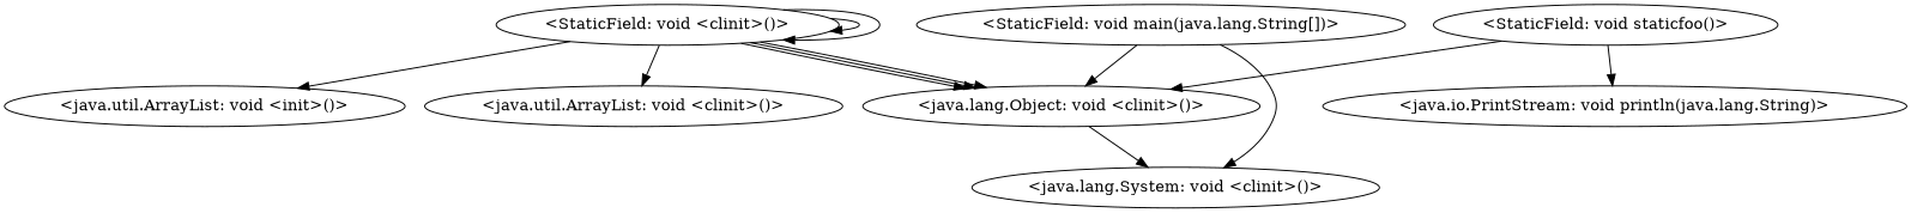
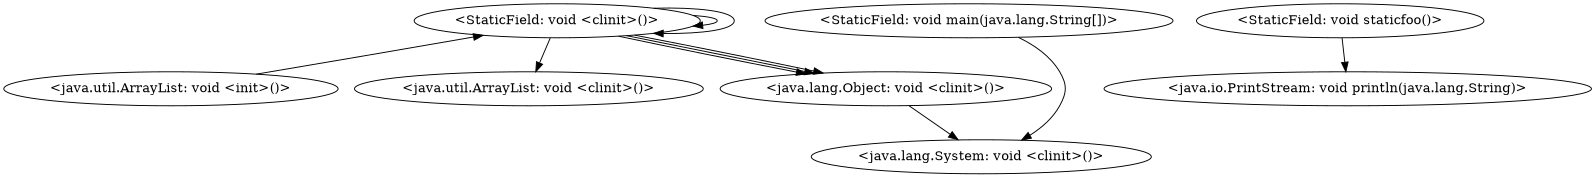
  digraph {
    "<StaticField: void main(java.lang.String[])>"
    "<java.lang.System: void <clinit>()>"
    "<java.lang.Object: void <clinit>()>"
    "<StaticField: void <clinit>()>"
    "<java.util.ArrayList: void <clinit>()>"
    "<java.util.ArrayList: void <init>()>"
    "<StaticField: void staticfoo()>"
    "<java.io.PrintStream: void println(java.lang.String)>"
    "<StaticField: void main(java.lang.String[])>" -> "<java.lang.System: void <clinit>()>"
-   "<StaticField: void main(java.lang.String[])>" -> "<java.lang.Object: void <clinit>()>"
    "<java.lang.Object: void <clinit>()>" -> "<java.lang.System: void <clinit>()>"
    "<StaticField: void <clinit>()>" -> "<java.lang.Object: void <clinit>()>"
    "<StaticField: void <clinit>()>" -> "<java.lang.Object: void <clinit>()>"
    "<StaticField: void <clinit>()>" -> "<java.lang.Object: void <clinit>()>"
    "<StaticField: void <clinit>()>" -> "<StaticField: void <clinit>()>"
    "<StaticField: void <clinit>()>" -> "<StaticField: void <clinit>()>"
    "<StaticField: void <clinit>()>" -> "<java.util.ArrayList: void <clinit>()>"
-   "<StaticField: void <clinit>()>" -> "<java.util.ArrayList: void <init>()>"
-   "<StaticField: void staticfoo()>" -> "<java.lang.Object: void <clinit>()>"
+   "<java.util.ArrayList: void <init>()>" -> "<StaticField: void <clinit>()>"
    "<StaticField: void staticfoo()>" -> "<java.io.PrintStream: void println(java.lang.String)>"
  }
